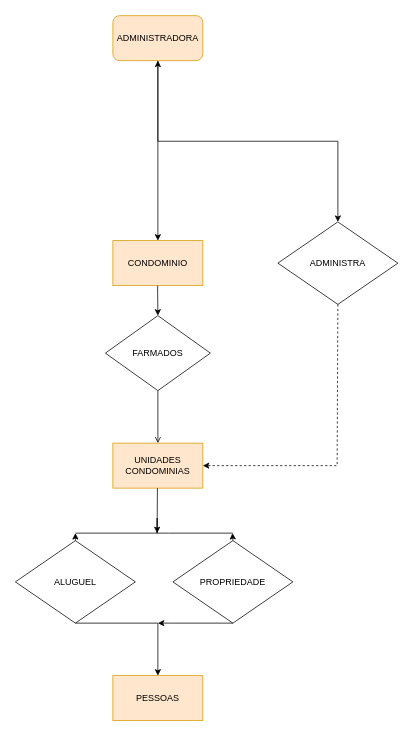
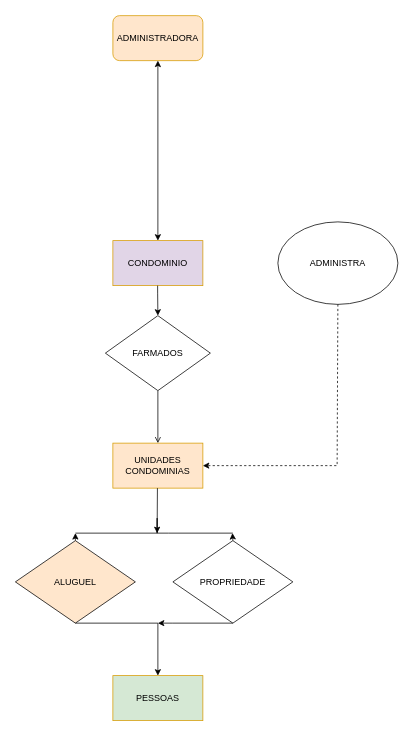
  <mxCell id="0" />
  <mxCell id="1" parent="0" />
- <mxCell id="2" style="edgeStyle=orthogonalEdgeStyle;rounded=0;orthogonalLoop=1;jettySize=auto;html=1;exitX=0.5;exitY=1;exitDx=0;exitDy=0;entryX=0.5;entryY=0;entryDx=0;entryDy=0;" edge="1" parent="1" source="3" target="7"><mxGeometry relative="1" as="geometry" /></mxCell>
  <mxCell id="3" value="ADMINISTRADORA" style="whiteSpace=wrap;html=1;fillColor=#ffe6cc;strokeColor=#d79b00;rounded=1;" vertex="1" parent="1"><mxGeometry x="150" y="20" width="120" height="60" as="geometry" /></mxCell>
  <mxCell id="4" value="UNIDADES CONDOMINIAS" style="rounded=0;whiteSpace=wrap;html=1;fillColor=#ffe6cc;strokeColor=#d79b00;" vertex="1" parent="1"><mxGeometry x="150" y="590" width="120" height="60" as="geometry" /></mxCell>
- <mxCell id="5" value="CONDOMINIO" style="rounded=0;whiteSpace=wrap;html=1;fillColor=#ffe6cc;strokeColor=#d79b00;" vertex="1" parent="1"><mxGeometry x="150" y="320" width="120" height="60" as="geometry" /></mxCell>
- <mxCell id="6" value="PESSOAS" style="rounded=0;whiteSpace=wrap;html=1;fillColor=#ffe6cc;strokeColor=#d79b00;" vertex="1" parent="1"><mxGeometry x="150" y="900" width="120" height="60" as="geometry" /></mxCell>
- <mxCell id="7" value="ADMINISTRA" style="rhombus;whiteSpace=wrap;html=1;" vertex="1" parent="1"><mxGeometry x="370" y="295" width="160" height="110" as="geometry" /></mxCell>
+ <mxCell id="5" value="CONDOMINIO" style="rounded=0;whiteSpace=wrap;html=1;fillColor=#e1d5e7;strokeColor=#d79b00;" vertex="1" parent="1"><mxGeometry x="150" y="320" width="120" height="60" as="geometry" /></mxCell>
+ <mxCell id="6" value="PESSOAS" style="rounded=0;whiteSpace=wrap;html=1;fillColor=#d5e8d4;strokeColor=#d79b00;" vertex="1" parent="1"><mxGeometry x="150" y="900" width="120" height="60" as="geometry" /></mxCell>
+ <mxCell id="7" value="ADMINISTRA" style="ellipse;whiteSpace=wrap;html=1;" vertex="1" parent="1"><mxGeometry x="370" y="295" width="160" height="110" as="geometry" /></mxCell>
  <mxCell id="8" value="" style="endArrow=classic;startArrow=classic;html=1;rounded=0;" edge="1" parent="1" source="5" target="3"><mxGeometry width="50" height="50" relative="1" as="geometry"><mxPoint x="210" y="299.289" as="sourcePoint" /><mxPoint x="210" y="249.289" as="targetPoint" /></mxGeometry></mxCell>
  <mxCell id="9" style="edgeStyle=orthogonalEdgeStyle;rounded=0;orthogonalLoop=1;jettySize=auto;html=1;exitX=0.5;exitY=0;exitDx=0;exitDy=0;" edge="1" parent="1" source="10"><mxGeometry relative="1" as="geometry"><mxPoint x="309.471" y="710" as="targetPoint" /></mxGeometry></mxCell>
  <mxCell id="10" value="PROPRIEDADE" style="rhombus;whiteSpace=wrap;html=1;" vertex="1" parent="1"><mxGeometry x="230" y="720" width="160" height="110" as="geometry" /></mxCell>
  <mxCell id="11" style="edgeStyle=orthogonalEdgeStyle;rounded=0;orthogonalLoop=1;jettySize=auto;html=1;entryX=0.5;entryY=0;entryDx=0;entryDy=0;exitX=0.5;exitY=1;exitDx=0;exitDy=0;endArrow=open;" edge="1" parent="1" source="18" target="4"><mxGeometry relative="1" as="geometry"><mxPoint x="210" y="540" as="sourcePoint" /><mxPoint x="209.76" y="570" as="targetPoint" /><Array as="points" /></mxGeometry></mxCell>
  <mxCell id="12" style="edgeStyle=orthogonalEdgeStyle;rounded=0;orthogonalLoop=1;jettySize=auto;html=1;exitX=0.5;exitY=0;exitDx=0;exitDy=0;" edge="1" parent="1" source="13"><mxGeometry relative="1" as="geometry"><mxPoint x="100.059" y="710" as="targetPoint" /></mxGeometry></mxCell>
- <mxCell id="13" value="ALUGUEL" style="rhombus;whiteSpace=wrap;html=1;" vertex="1" parent="1"><mxGeometry x="20" y="720" width="160" height="110" as="geometry" /></mxCell>
+ <mxCell id="13" value="ALUGUEL" style="rhombus;whiteSpace=wrap;html=1;fillColor=#ffe6cc;" vertex="1" parent="1"><mxGeometry x="20" y="720" width="160" height="110" as="geometry" /></mxCell>
  <mxCell id="14" style="edgeStyle=orthogonalEdgeStyle;rounded=0;orthogonalLoop=1;jettySize=auto;html=1;entryX=0.5;entryY=0;entryDx=0;entryDy=0;exitX=0.5;exitY=1;exitDx=0;exitDy=0;" edge="1" parent="1" source="13"><mxGeometry relative="1" as="geometry"><mxPoint x="209.5" y="830" as="sourcePoint" /><mxPoint x="210" y="900" as="targetPoint" /><Array as="points"><mxPoint x="210" y="830" /></Array></mxGeometry></mxCell>
  <mxCell id="15" value="" style="endArrow=classic;html=1;rounded=0;" edge="1" parent="1"><mxGeometry width="50" height="50" relative="1" as="geometry"><mxPoint x="310" y="830" as="sourcePoint" /><mxPoint x="210" y="830" as="targetPoint" /><Array as="points"><mxPoint x="230" y="830" /></Array></mxGeometry></mxCell>
  <mxCell id="16" value="" style="endArrow=classic;html=1;rounded=0;" edge="1" parent="1"><mxGeometry width="50" height="50" relative="1" as="geometry"><mxPoint x="209.41" y="650" as="sourcePoint" /><mxPoint x="209" y="710" as="targetPoint" /><Array as="points"><mxPoint x="209" y="710" /><mxPoint x="209" y="690" /></Array></mxGeometry></mxCell>
  <mxCell id="17" value="" style="endArrow=none;html=1;rounded=0;" edge="1" parent="1"><mxGeometry width="50" height="50" relative="1" as="geometry"><mxPoint x="100" y="710" as="sourcePoint" /><mxPoint x="310" y="710" as="targetPoint" /><Array as="points"><mxPoint x="224" y="710" /></Array></mxGeometry></mxCell>
  <mxCell id="18" value="FARMADOS" style="rhombus;whiteSpace=wrap;html=1;" vertex="1" parent="1"><mxGeometry x="140" y="420" width="140" height="100" as="geometry" /></mxCell>
  <mxCell id="19" style="edgeStyle=orthogonalEdgeStyle;rounded=0;orthogonalLoop=1;jettySize=auto;html=1;exitX=0.5;exitY=1;exitDx=0;exitDy=0;" edge="1" parent="1"><mxGeometry relative="1" as="geometry"><mxPoint x="209.66" y="380" as="sourcePoint" /><mxPoint x="210" y="420" as="targetPoint" /><Array as="points"><mxPoint x="210" y="390" /><mxPoint x="210" y="390" /></Array></mxGeometry></mxCell>
  <mxCell id="20" value="" style="endArrow=classic;html=1;rounded=0;entryX=1;entryY=0.5;entryDx=0;entryDy=0;exitX=0.5;exitY=1;exitDx=0;exitDy=0;dashed=1;" edge="1" parent="1" source="7" target="4"><mxGeometry width="50" height="50" relative="1" as="geometry"><mxPoint x="449.41" y="420" as="sourcePoint" /><mxPoint x="280" y="620" as="targetPoint" /><Array as="points"><mxPoint x="449" y="620" /></Array></mxGeometry></mxCell>
